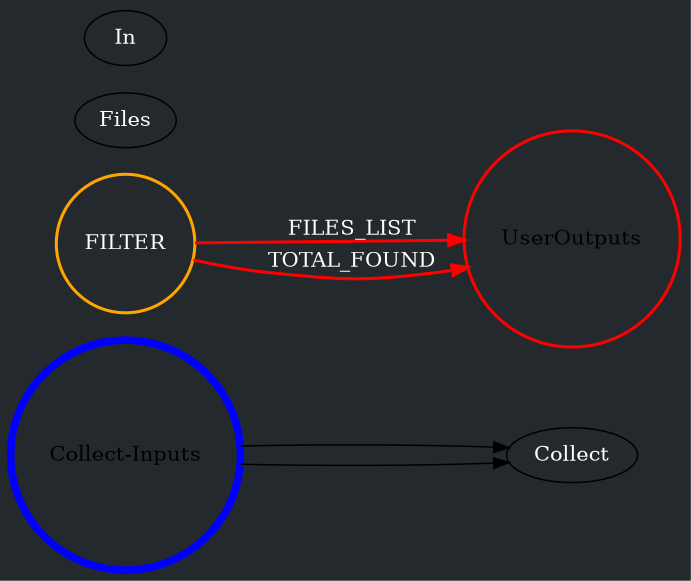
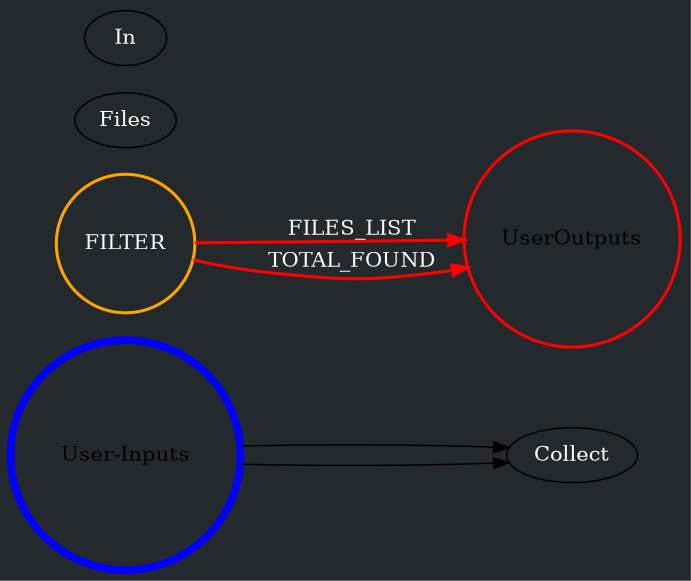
  digraph {
    bgcolor="#24292e"
    rankdir=LR
    node [fontcolor=white]
    edge [fontcolor=white]
-   n1 [color=blue label="Collect-Inputs" penwidth=5 shape=circle fontcolor=""]
+   n1 [color=blue label="User-Inputs" penwidth=5 shape=circle fontcolor=""]
    Collect
    n3 [color=red label=UserOutputs penwidth=2 shape=circle fontcolor=""]
    Files
    In
    n6 [color=orange label=FILTER penwidth=2 shape=circle]
    n1 -> Collect
    n1 -> Collect
    n6 -> n3 [color=red label=FILES_LIST penwidth=2]
    n6 -> n3 [color=red label=TOTAL_FOUND penwidth=2]
  }
